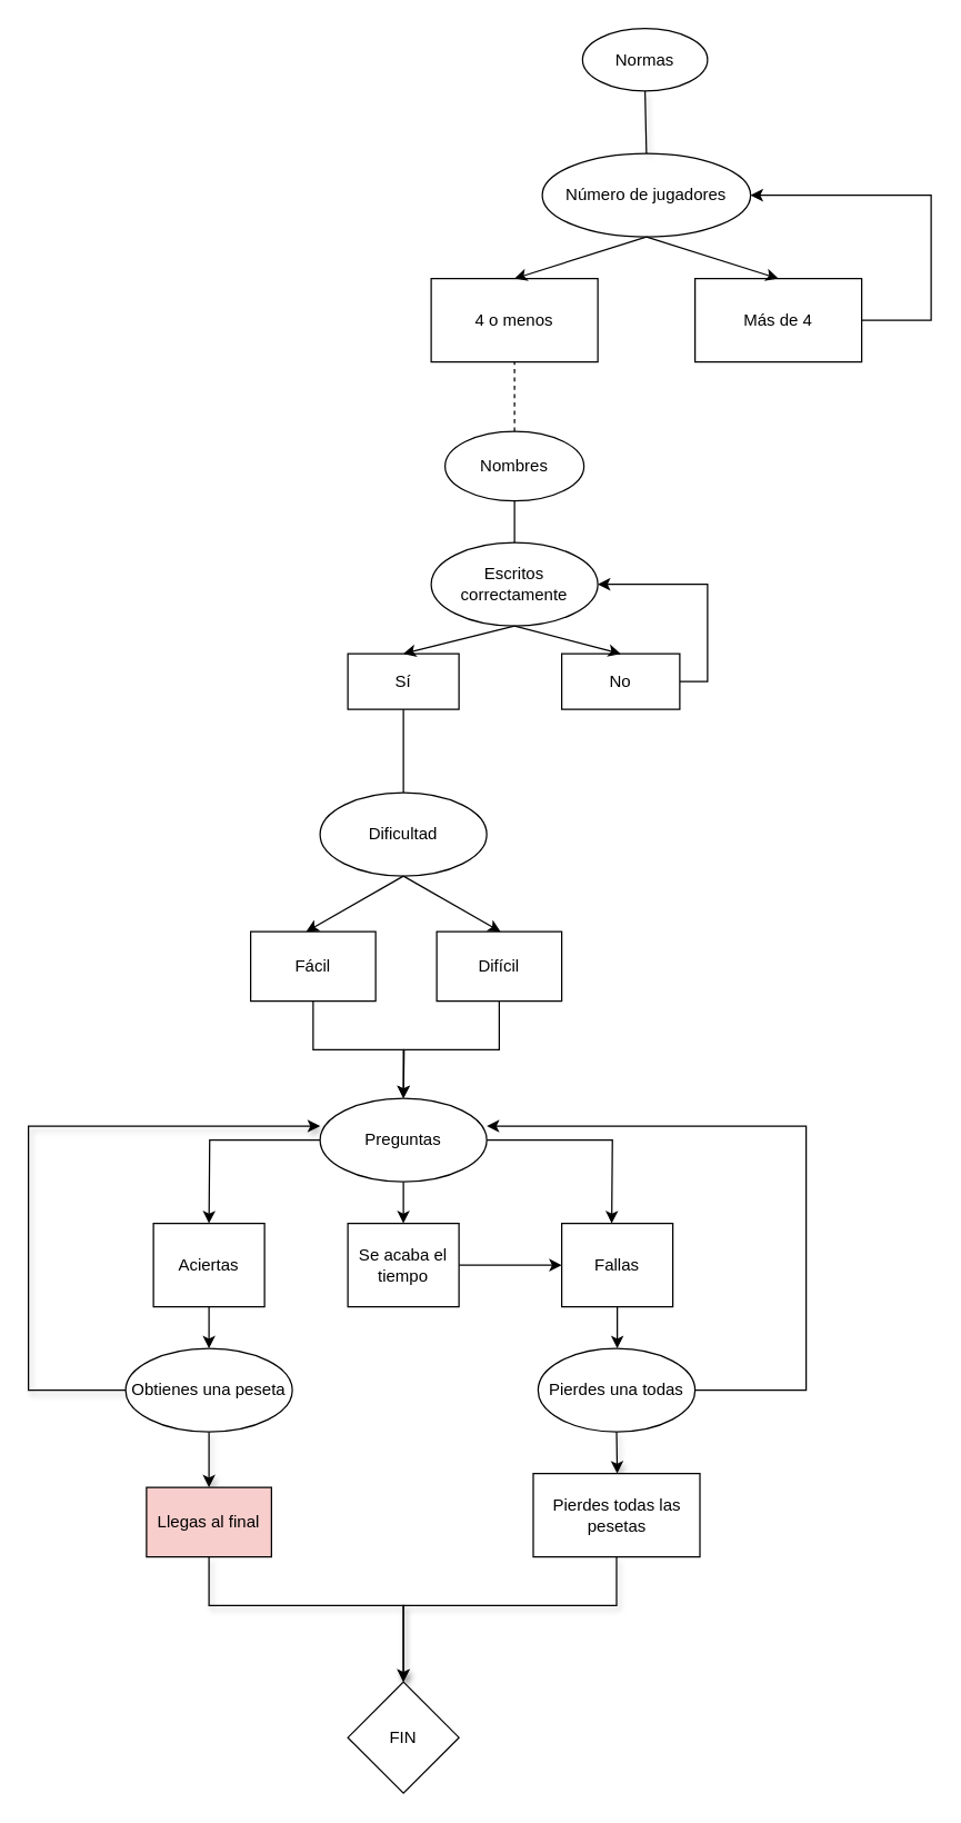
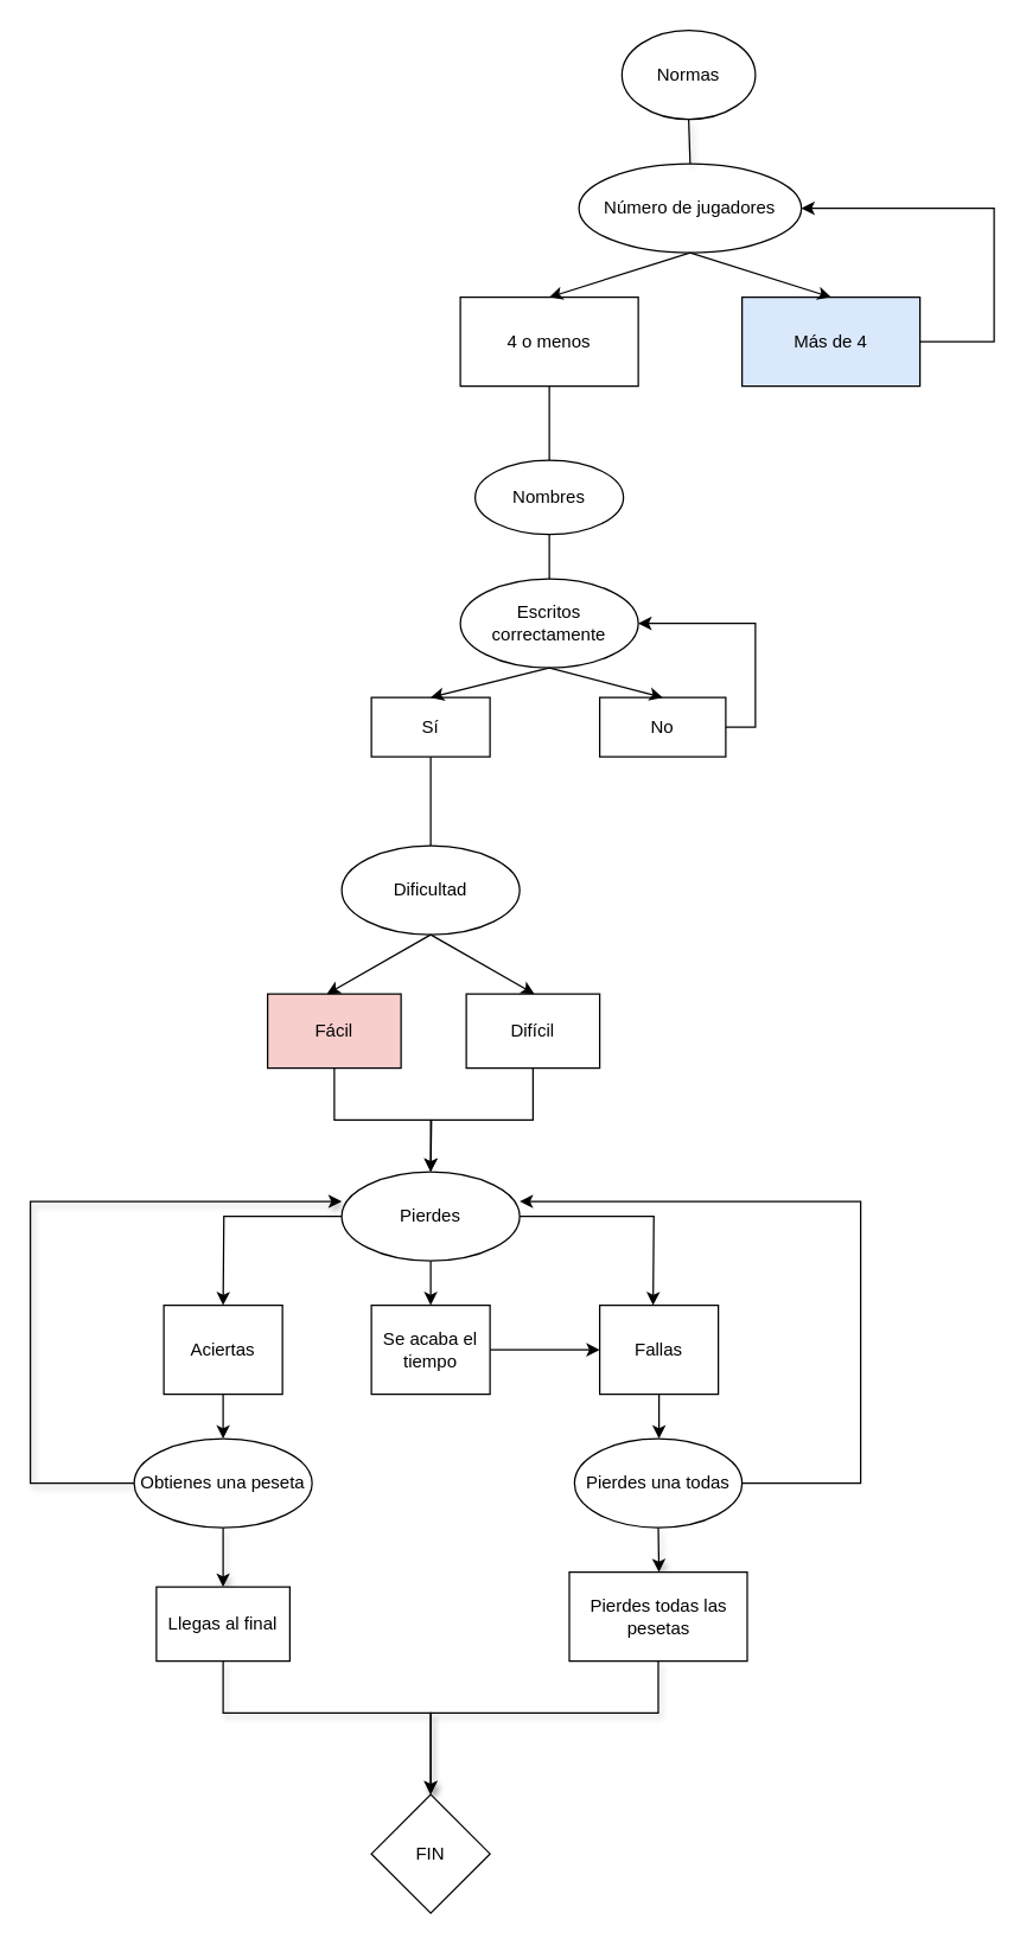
  <mxCell id="0" />
  <mxCell id="1" parent="0" />
  <mxCell id="2" value="Número de jugadores" style="ellipse;whiteSpace=wrap;html=1;" vertex="1" parent="1"><mxGeometry x="390" y="110" width="150" height="60" as="geometry" /></mxCell>
  <mxCell id="3" value="4 o menos" style="rounded=0;whiteSpace=wrap;html=1;" vertex="1" parent="1"><mxGeometry x="310" y="200" width="120" height="60" as="geometry" /></mxCell>
  <mxCell id="4" style="edgeStyle=orthogonalEdgeStyle;rounded=0;orthogonalLoop=1;jettySize=auto;html=1;exitX=1;exitY=0.5;exitDx=0;exitDy=0;entryX=1;entryY=0.5;entryDx=0;entryDy=0;" edge="1" parent="1" source="5" target="2"><mxGeometry relative="1" as="geometry"><mxPoint x="690" y="150" as="targetPoint" /><Array as="points"><mxPoint x="670" y="230" /><mxPoint x="670" y="140" /></Array></mxGeometry></mxCell>
- <mxCell id="5" value="Más de 4" style="rounded=0;whiteSpace=wrap;html=1;" vertex="1" parent="1"><mxGeometry x="500" y="200" width="120" height="60" as="geometry" /></mxCell>
- <mxCell id="6" value="" style="endArrow=none;html=1;rounded=0;entryX=0.5;entryY=1;entryDx=0;entryDy=0;exitX=0.5;exitY=0;exitDx=0;exitDy=0;dashed=1;" edge="1" parent="1" source="7" target="3"><mxGeometry width="50" height="50" relative="1" as="geometry"><mxPoint x="340" y="310" as="sourcePoint" /><mxPoint x="390" y="260" as="targetPoint" /></mxGeometry></mxCell>
+ <mxCell id="5" value="Más de 4" style="rounded=0;whiteSpace=wrap;html=1;fillColor=#dae8fc;" vertex="1" parent="1"><mxGeometry x="500" y="200" width="120" height="60" as="geometry" /></mxCell>
+ <mxCell id="6" value="" style="endArrow=none;html=1;rounded=0;entryX=0.5;entryY=1;entryDx=0;entryDy=0;exitX=0.5;exitY=0;exitDx=0;exitDy=0;" edge="1" parent="1" source="7" target="3"><mxGeometry width="50" height="50" relative="1" as="geometry"><mxPoint x="340" y="310" as="sourcePoint" /><mxPoint x="390" y="260" as="targetPoint" /></mxGeometry></mxCell>
  <mxCell id="7" value="Nombres" style="ellipse;whiteSpace=wrap;html=1;" vertex="1" parent="1"><mxGeometry x="320" y="310" width="100" height="50" as="geometry" /></mxCell>
  <mxCell id="8" value="Escritos correctamente" style="ellipse;whiteSpace=wrap;html=1;" vertex="1" parent="1"><mxGeometry x="310" y="390" width="120" height="60" as="geometry" /></mxCell>
  <mxCell id="9" value="" style="endArrow=none;html=1;rounded=0;entryX=0.5;entryY=1;entryDx=0;entryDy=0;exitX=0.5;exitY=0;exitDx=0;exitDy=0;" edge="1" parent="1" source="8" target="7"><mxGeometry width="50" height="50" relative="1" as="geometry"><mxPoint x="310" y="370" as="sourcePoint" /><mxPoint x="360" y="320" as="targetPoint" /></mxGeometry></mxCell>
  <mxCell id="10" value="" style="endArrow=classic;html=1;rounded=0;entryX=0.5;entryY=0;entryDx=0;entryDy=0;" edge="1" parent="1" target="3"><mxGeometry width="50" height="50" relative="1" as="geometry"><mxPoint x="465" y="170" as="sourcePoint" /><mxPoint x="500" y="170" as="targetPoint" /><Array as="points" /></mxGeometry></mxCell>
  <mxCell id="11" value="" style="endArrow=classic;html=1;rounded=0;entryX=0.5;entryY=0;entryDx=0;entryDy=0;exitX=0.5;exitY=1;exitDx=0;exitDy=0;" edge="1" parent="1" source="2" target="5"><mxGeometry width="50" height="50" relative="1" as="geometry"><mxPoint x="310" y="270" as="sourcePoint" /><mxPoint x="360" y="220" as="targetPoint" /><Array as="points" /></mxGeometry></mxCell>
  <mxCell id="12" value="Sí" style="rounded=0;whiteSpace=wrap;html=1;" vertex="1" parent="1"><mxGeometry x="250" y="470" width="80" height="40" as="geometry" /></mxCell>
  <mxCell id="13" style="edgeStyle=orthogonalEdgeStyle;rounded=0;orthogonalLoop=1;jettySize=auto;html=1;exitX=1;exitY=0.5;exitDx=0;exitDy=0;entryX=1;entryY=0.5;entryDx=0;entryDy=0;" edge="1" parent="1" source="14" target="8"><mxGeometry relative="1" as="geometry" /></mxCell>
  <mxCell id="14" value="No" style="rounded=0;whiteSpace=wrap;html=1;" vertex="1" parent="1"><mxGeometry x="404" y="470" width="85" height="40" as="geometry" /></mxCell>
  <mxCell id="15" value="" style="endArrow=classic;html=1;rounded=0;entryX=0.5;entryY=0;entryDx=0;entryDy=0;exitX=0.5;exitY=1;exitDx=0;exitDy=0;" edge="1" parent="1" source="8" target="12"><mxGeometry width="50" height="50" relative="1" as="geometry"><mxPoint x="310" y="470" as="sourcePoint" /><mxPoint x="360" y="420" as="targetPoint" /></mxGeometry></mxCell>
  <mxCell id="16" value="" style="endArrow=classic;html=1;rounded=0;entryX=0.5;entryY=0;entryDx=0;entryDy=0;exitX=0.5;exitY=1;exitDx=0;exitDy=0;" edge="1" parent="1" source="8" target="14"><mxGeometry width="50" height="50" relative="1" as="geometry"><mxPoint x="310" y="470" as="sourcePoint" /><mxPoint x="360" y="420" as="targetPoint" /></mxGeometry></mxCell>
  <mxCell id="17" value="" style="endArrow=none;html=1;rounded=0;entryX=0.5;entryY=1;entryDx=0;entryDy=0;" edge="1" parent="1" target="12"><mxGeometry width="50" height="50" relative="1" as="geometry"><mxPoint x="290" y="570" as="sourcePoint" /><mxPoint x="300" y="520" as="targetPoint" /></mxGeometry></mxCell>
  <mxCell id="18" value="Dificultad" style="ellipse;whiteSpace=wrap;html=1;" vertex="1" parent="1"><mxGeometry x="230" y="570" width="120" height="60" as="geometry" /></mxCell>
  <mxCell id="19" value="" style="endArrow=classic;html=1;rounded=0;" edge="1" parent="1"><mxGeometry width="50" height="50" relative="1" as="geometry"><mxPoint x="290" y="630" as="sourcePoint" /><mxPoint x="220" y="670" as="targetPoint" /></mxGeometry></mxCell>
  <mxCell id="20" value="" style="endArrow=classic;html=1;rounded=0;exitX=0.5;exitY=1;exitDx=0;exitDy=0;" edge="1" parent="1" source="18"><mxGeometry width="50" height="50" relative="1" as="geometry"><mxPoint x="310" y="670" as="sourcePoint" /><mxPoint x="360" y="670" as="targetPoint" /></mxGeometry></mxCell>
  <mxCell id="21" style="edgeStyle=orthogonalEdgeStyle;rounded=0;orthogonalLoop=1;jettySize=auto;html=1;" edge="1" parent="1" source="22"><mxGeometry relative="1" as="geometry"><mxPoint x="290" y="790" as="targetPoint" /><Array as="points"><mxPoint x="225" y="755" /><mxPoint x="290" y="755" /><mxPoint x="290" y="790" /></Array></mxGeometry></mxCell>
- <mxCell id="22" value="Fácil" style="rounded=0;whiteSpace=wrap;html=1;" vertex="1" parent="1"><mxGeometry x="180" y="670" width="90" height="50" as="geometry" /></mxCell>
+ <mxCell id="22" value="Fácil" style="rounded=0;whiteSpace=wrap;html=1;fillColor=#f8cecc;" vertex="1" parent="1"><mxGeometry x="180" y="670" width="90" height="50" as="geometry" /></mxCell>
  <mxCell id="23" style="edgeStyle=orthogonalEdgeStyle;rounded=0;orthogonalLoop=1;jettySize=auto;html=1;exitX=0.5;exitY=1;exitDx=0;exitDy=0;" edge="1" parent="1" source="24"><mxGeometry relative="1" as="geometry"><mxPoint x="290" y="790" as="targetPoint" /></mxGeometry></mxCell>
  <mxCell id="24" value="Difícil" style="rounded=0;whiteSpace=wrap;html=1;" vertex="1" parent="1"><mxGeometry x="314" y="670" width="90" height="50" as="geometry" /></mxCell>
  <mxCell id="25" style="edgeStyle=orthogonalEdgeStyle;rounded=0;orthogonalLoop=1;jettySize=auto;html=1;exitX=0;exitY=0.5;exitDx=0;exitDy=0;" edge="1" parent="1" source="28"><mxGeometry relative="1" as="geometry"><mxPoint x="150" y="880" as="targetPoint" /></mxGeometry></mxCell>
  <mxCell id="26" style="edgeStyle=orthogonalEdgeStyle;rounded=0;orthogonalLoop=1;jettySize=auto;html=1;exitX=1;exitY=0.5;exitDx=0;exitDy=0;" edge="1" parent="1" source="28"><mxGeometry relative="1" as="geometry"><mxPoint x="440" y="880" as="targetPoint" /></mxGeometry></mxCell>
  <mxCell id="27" style="edgeStyle=orthogonalEdgeStyle;rounded=0;orthogonalLoop=1;jettySize=auto;html=1;exitX=0.5;exitY=1;exitDx=0;exitDy=0;" edge="1" parent="1" source="28"><mxGeometry relative="1" as="geometry"><mxPoint x="290" y="880" as="targetPoint" /></mxGeometry></mxCell>
- <mxCell id="28" value="Preguntas" style="ellipse;whiteSpace=wrap;html=1;" vertex="1" parent="1"><mxGeometry x="230" y="790" width="120" height="60" as="geometry" /></mxCell>
+ <mxCell id="28" value="Pierdes" style="ellipse;whiteSpace=wrap;html=1;" vertex="1" parent="1"><mxGeometry x="230" y="790" width="120" height="60" as="geometry" /></mxCell>
  <mxCell id="29" style="edgeStyle=orthogonalEdgeStyle;rounded=0;orthogonalLoop=1;jettySize=auto;html=1;" edge="1" parent="1" source="30"><mxGeometry relative="1" as="geometry"><mxPoint x="150" y="970" as="targetPoint" /></mxGeometry></mxCell>
  <mxCell id="30" value="Aciertas" style="rounded=0;whiteSpace=wrap;html=1;" vertex="1" parent="1"><mxGeometry x="110" y="880" width="80" height="60" as="geometry" /></mxCell>
  <mxCell id="31" style="edgeStyle=orthogonalEdgeStyle;rounded=0;orthogonalLoop=1;jettySize=auto;html=1;exitX=1;exitY=0.5;exitDx=0;exitDy=0;entryX=0;entryY=0.5;entryDx=0;entryDy=0;" edge="1" parent="1" source="32" target="34"><mxGeometry relative="1" as="geometry" /></mxCell>
  <mxCell id="32" value="Se acaba el tiempo" style="rounded=0;whiteSpace=wrap;html=1;" vertex="1" parent="1"><mxGeometry x="250" y="880" width="80" height="60" as="geometry" /></mxCell>
  <mxCell id="33" style="edgeStyle=orthogonalEdgeStyle;rounded=0;orthogonalLoop=1;jettySize=auto;html=1;exitX=0.5;exitY=1;exitDx=0;exitDy=0;" edge="1" parent="1" source="34"><mxGeometry relative="1" as="geometry"><mxPoint x="444" y="970" as="targetPoint" /></mxGeometry></mxCell>
  <mxCell id="34" value="Fallas" style="rounded=0;whiteSpace=wrap;html=1;" vertex="1" parent="1"><mxGeometry x="404" y="880" width="80" height="60" as="geometry" /></mxCell>
  <mxCell id="35" style="edgeStyle=orthogonalEdgeStyle;rounded=0;orthogonalLoop=1;jettySize=auto;html=1;entryX=1;entryY=0.333;entryDx=0;entryDy=0;entryPerimeter=0;" edge="1" parent="1" source="37" target="28"><mxGeometry relative="1" as="geometry"><mxPoint x="580" y="810" as="targetPoint" /><Array as="points"><mxPoint x="580" y="1000" /><mxPoint x="580" y="810" /></Array></mxGeometry></mxCell>
  <mxCell id="36" style="edgeStyle=orthogonalEdgeStyle;rounded=0;orthogonalLoop=1;jettySize=auto;html=1;exitX=0.5;exitY=1;exitDx=0;exitDy=0;shadow=1;" edge="1" parent="1" source="37"><mxGeometry relative="1" as="geometry"><mxPoint x="444" y="1060" as="targetPoint" /></mxGeometry></mxCell>
  <mxCell id="37" value="Pierdes una todas" style="ellipse;whiteSpace=wrap;html=1;" vertex="1" parent="1"><mxGeometry x="387" y="970" width="113" height="60" as="geometry" /></mxCell>
  <mxCell id="38" style="edgeStyle=orthogonalEdgeStyle;rounded=0;orthogonalLoop=1;jettySize=auto;html=1;shadow=1;entryX=0;entryY=0.333;entryDx=0;entryDy=0;entryPerimeter=0;" edge="1" parent="1" source="40" target="28"><mxGeometry relative="1" as="geometry"><mxPoint x="90" y="800" as="targetPoint" /><Array as="points"><mxPoint x="20" y="1000" /><mxPoint x="20" y="810" /></Array></mxGeometry></mxCell>
  <mxCell id="39" style="edgeStyle=orthogonalEdgeStyle;rounded=0;orthogonalLoop=1;jettySize=auto;html=1;exitX=0.5;exitY=1;exitDx=0;exitDy=0;shadow=1;" edge="1" parent="1" source="40"><mxGeometry relative="1" as="geometry"><mxPoint x="150" y="1070" as="targetPoint" /></mxGeometry></mxCell>
  <mxCell id="40" value="Obtienes una peseta" style="ellipse;whiteSpace=wrap;html=1;" vertex="1" parent="1"><mxGeometry x="90" y="970" width="120" height="60" as="geometry" /></mxCell>
  <mxCell id="41" style="edgeStyle=orthogonalEdgeStyle;rounded=0;orthogonalLoop=1;jettySize=auto;html=1;exitX=0.5;exitY=1;exitDx=0;exitDy=0;" edge="1" parent="1" source="40" target="40"><mxGeometry relative="1" as="geometry" /></mxCell>
  <mxCell id="42" style="edgeStyle=orthogonalEdgeStyle;rounded=0;orthogonalLoop=1;jettySize=auto;html=1;shadow=1;" edge="1" parent="1" source="43"><mxGeometry relative="1" as="geometry"><mxPoint x="290" y="1210" as="targetPoint" /><Array as="points"><mxPoint x="150" y="1155" /><mxPoint x="290" y="1155" /><mxPoint x="290" y="1190" /></Array></mxGeometry></mxCell>
- <mxCell id="43" value="Llegas al final" style="rounded=0;whiteSpace=wrap;html=1;fillColor=#f8cecc;" vertex="1" parent="1"><mxGeometry x="105" y="1070" width="90" height="50" as="geometry" /></mxCell>
+ <mxCell id="43" value="Llegas al final" style="rounded=0;whiteSpace=wrap;html=1;" vertex="1" parent="1"><mxGeometry x="105" y="1070" width="90" height="50" as="geometry" /></mxCell>
  <mxCell id="44" style="edgeStyle=orthogonalEdgeStyle;rounded=0;orthogonalLoop=1;jettySize=auto;html=1;shadow=1;" edge="1" parent="1" source="45"><mxGeometry relative="1" as="geometry"><mxPoint x="290" y="1210" as="targetPoint" /><Array as="points"><mxPoint x="444" y="1155" /><mxPoint x="290" y="1155" /><mxPoint x="290" y="1210" /></Array></mxGeometry></mxCell>
  <mxCell id="45" value="Pierdes todas las pesetas" style="rounded=0;whiteSpace=wrap;html=1;" vertex="1" parent="1"><mxGeometry x="383.5" y="1060" width="120" height="60" as="geometry" /></mxCell>
  <mxCell id="46" value="FIN" style="rhombus;whiteSpace=wrap;html=1;" vertex="1" parent="1"><mxGeometry x="250" y="1210" width="80" height="80" as="geometry" /></mxCell>
- <mxCell id="47" value="Normas" style="ellipse;whiteSpace=wrap;html=1;" vertex="1" parent="1"><mxGeometry x="419" y="20" width="90" height="45" as="geometry" /></mxCell>
+ <mxCell id="47" value="Normas" style="ellipse;whiteSpace=wrap;html=1;" vertex="1" parent="1"><mxGeometry x="419" y="20" width="90" height="60" as="geometry" /></mxCell>
  <mxCell id="48" value="" style="endArrow=none;html=1;rounded=0;shadow=1;entryX=0.5;entryY=1;entryDx=0;entryDy=0;exitX=0.5;exitY=0;exitDx=0;exitDy=0;" edge="1" parent="1" source="2" target="47"><mxGeometry width="50" height="50" relative="1" as="geometry"><mxPoint x="270" y="120" as="sourcePoint" /><mxPoint x="320" y="70" as="targetPoint" /></mxGeometry></mxCell>
